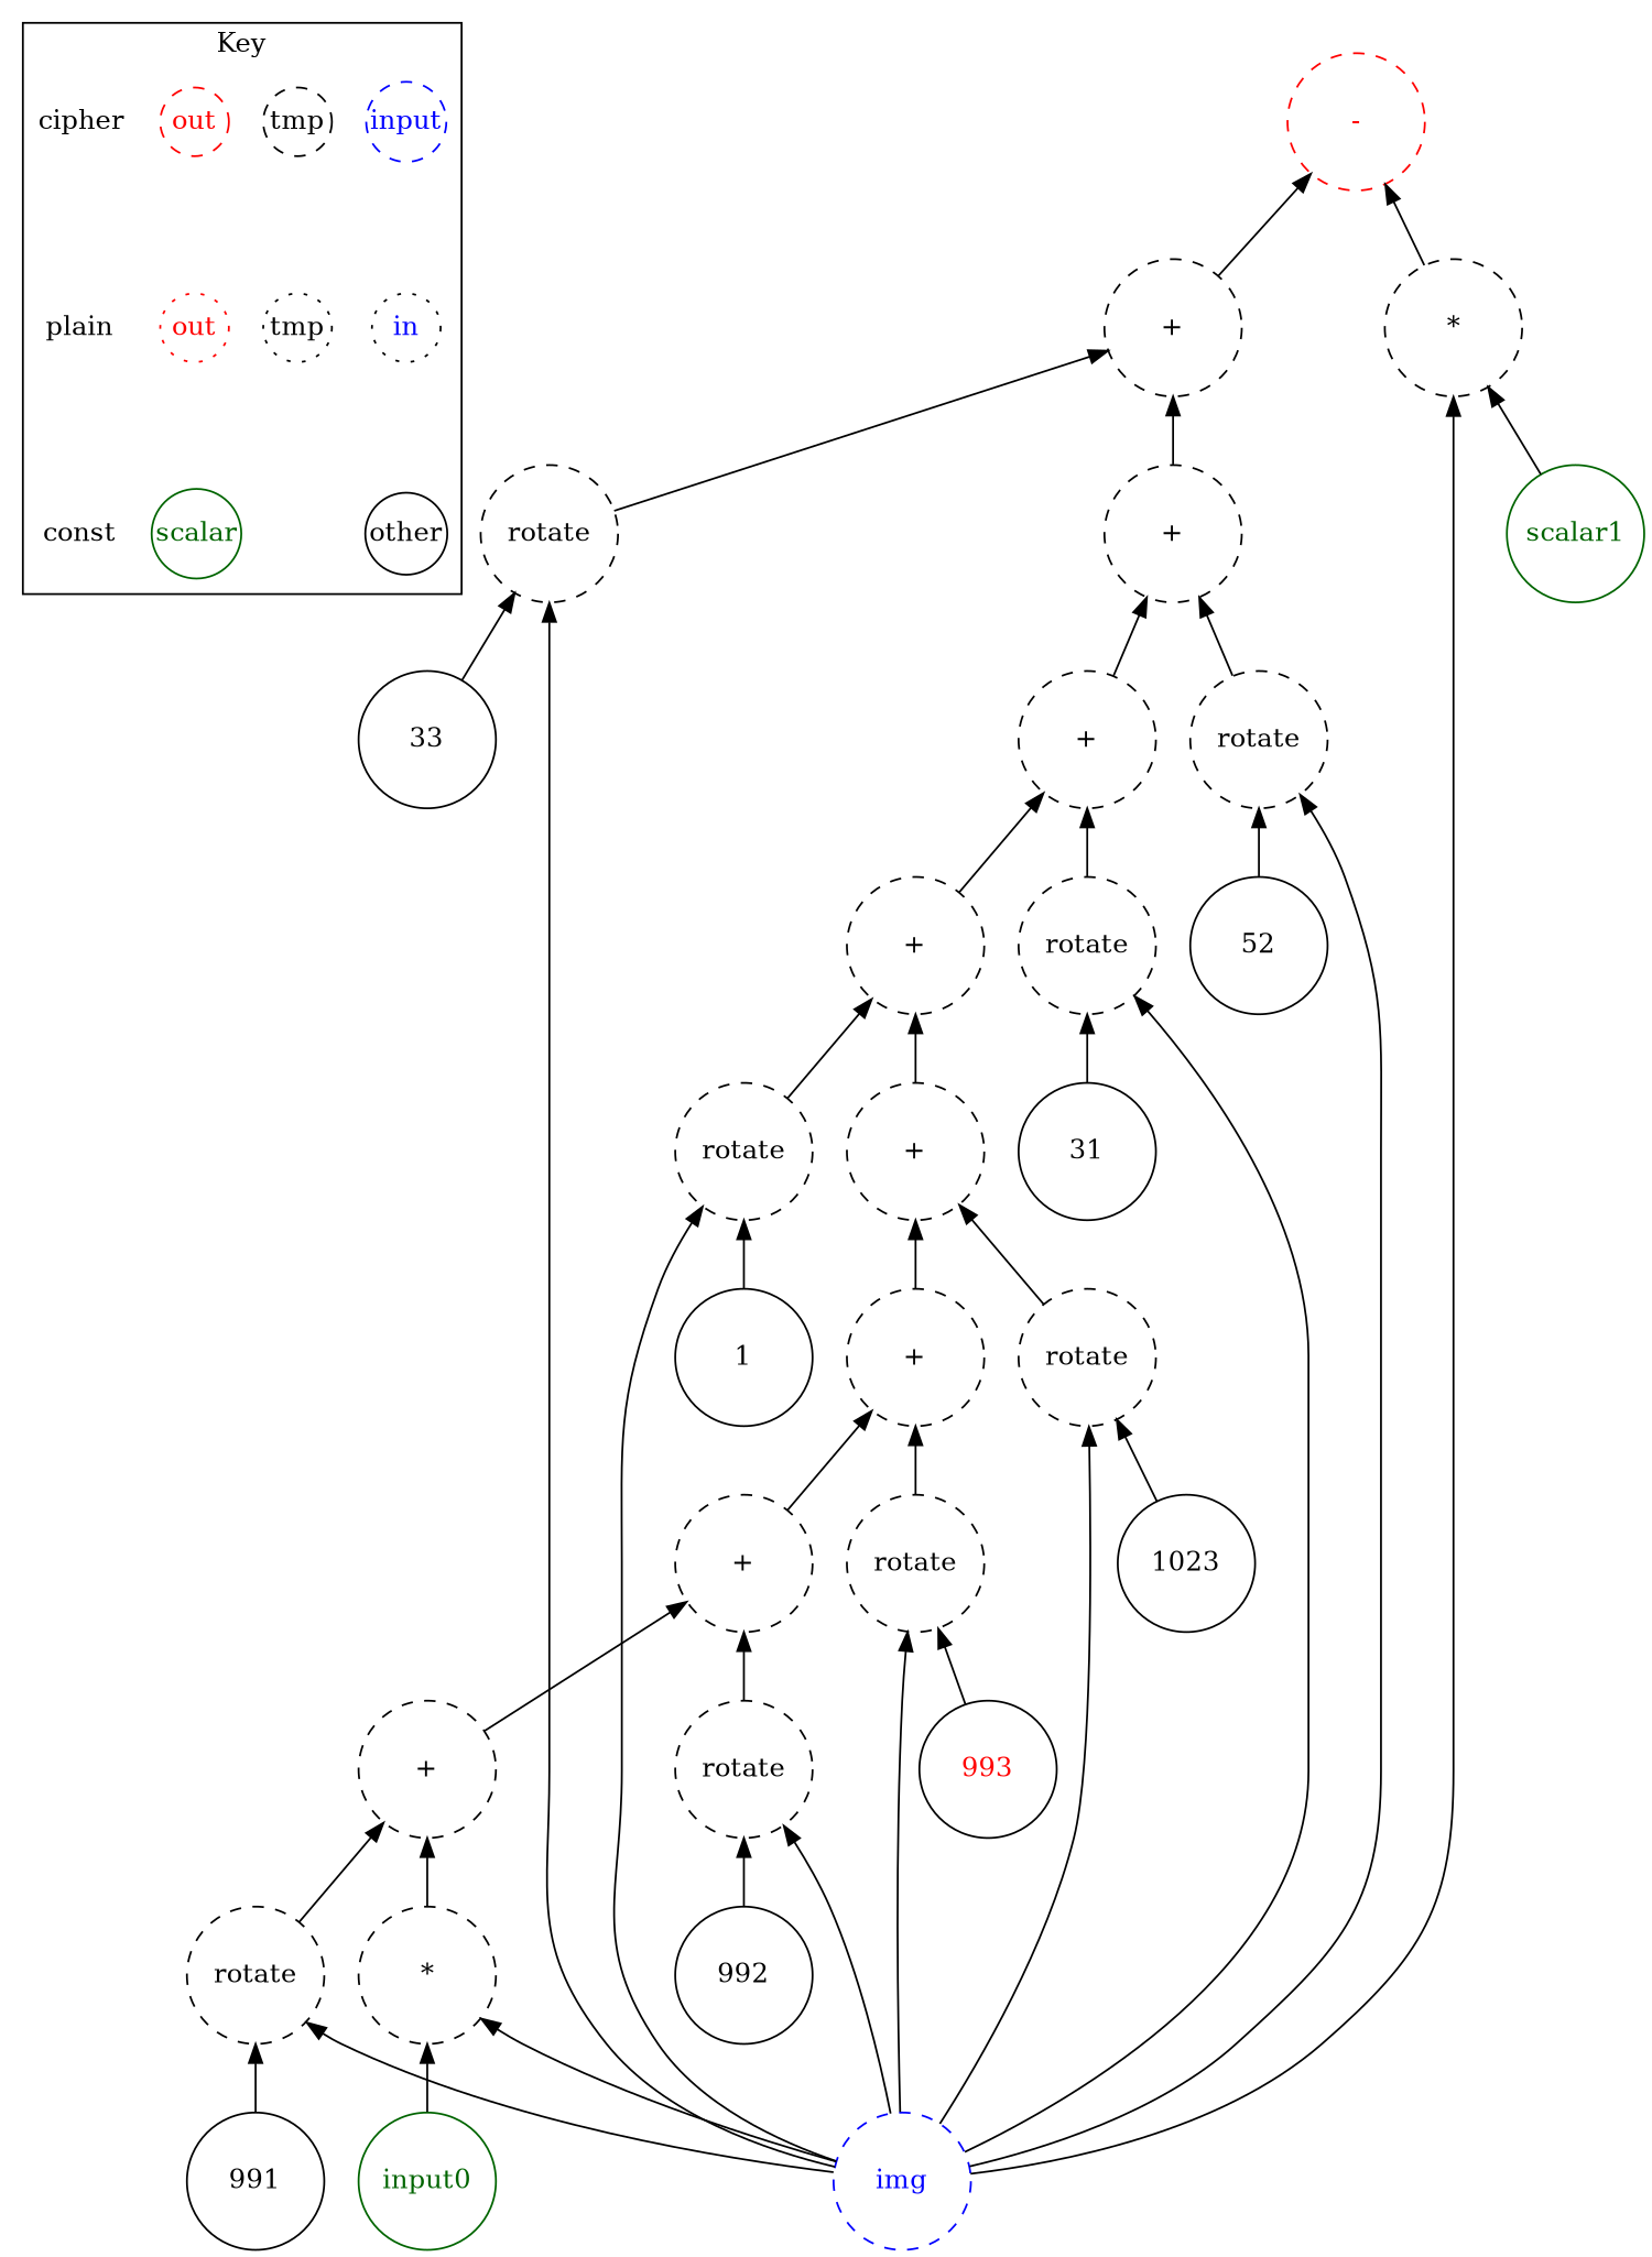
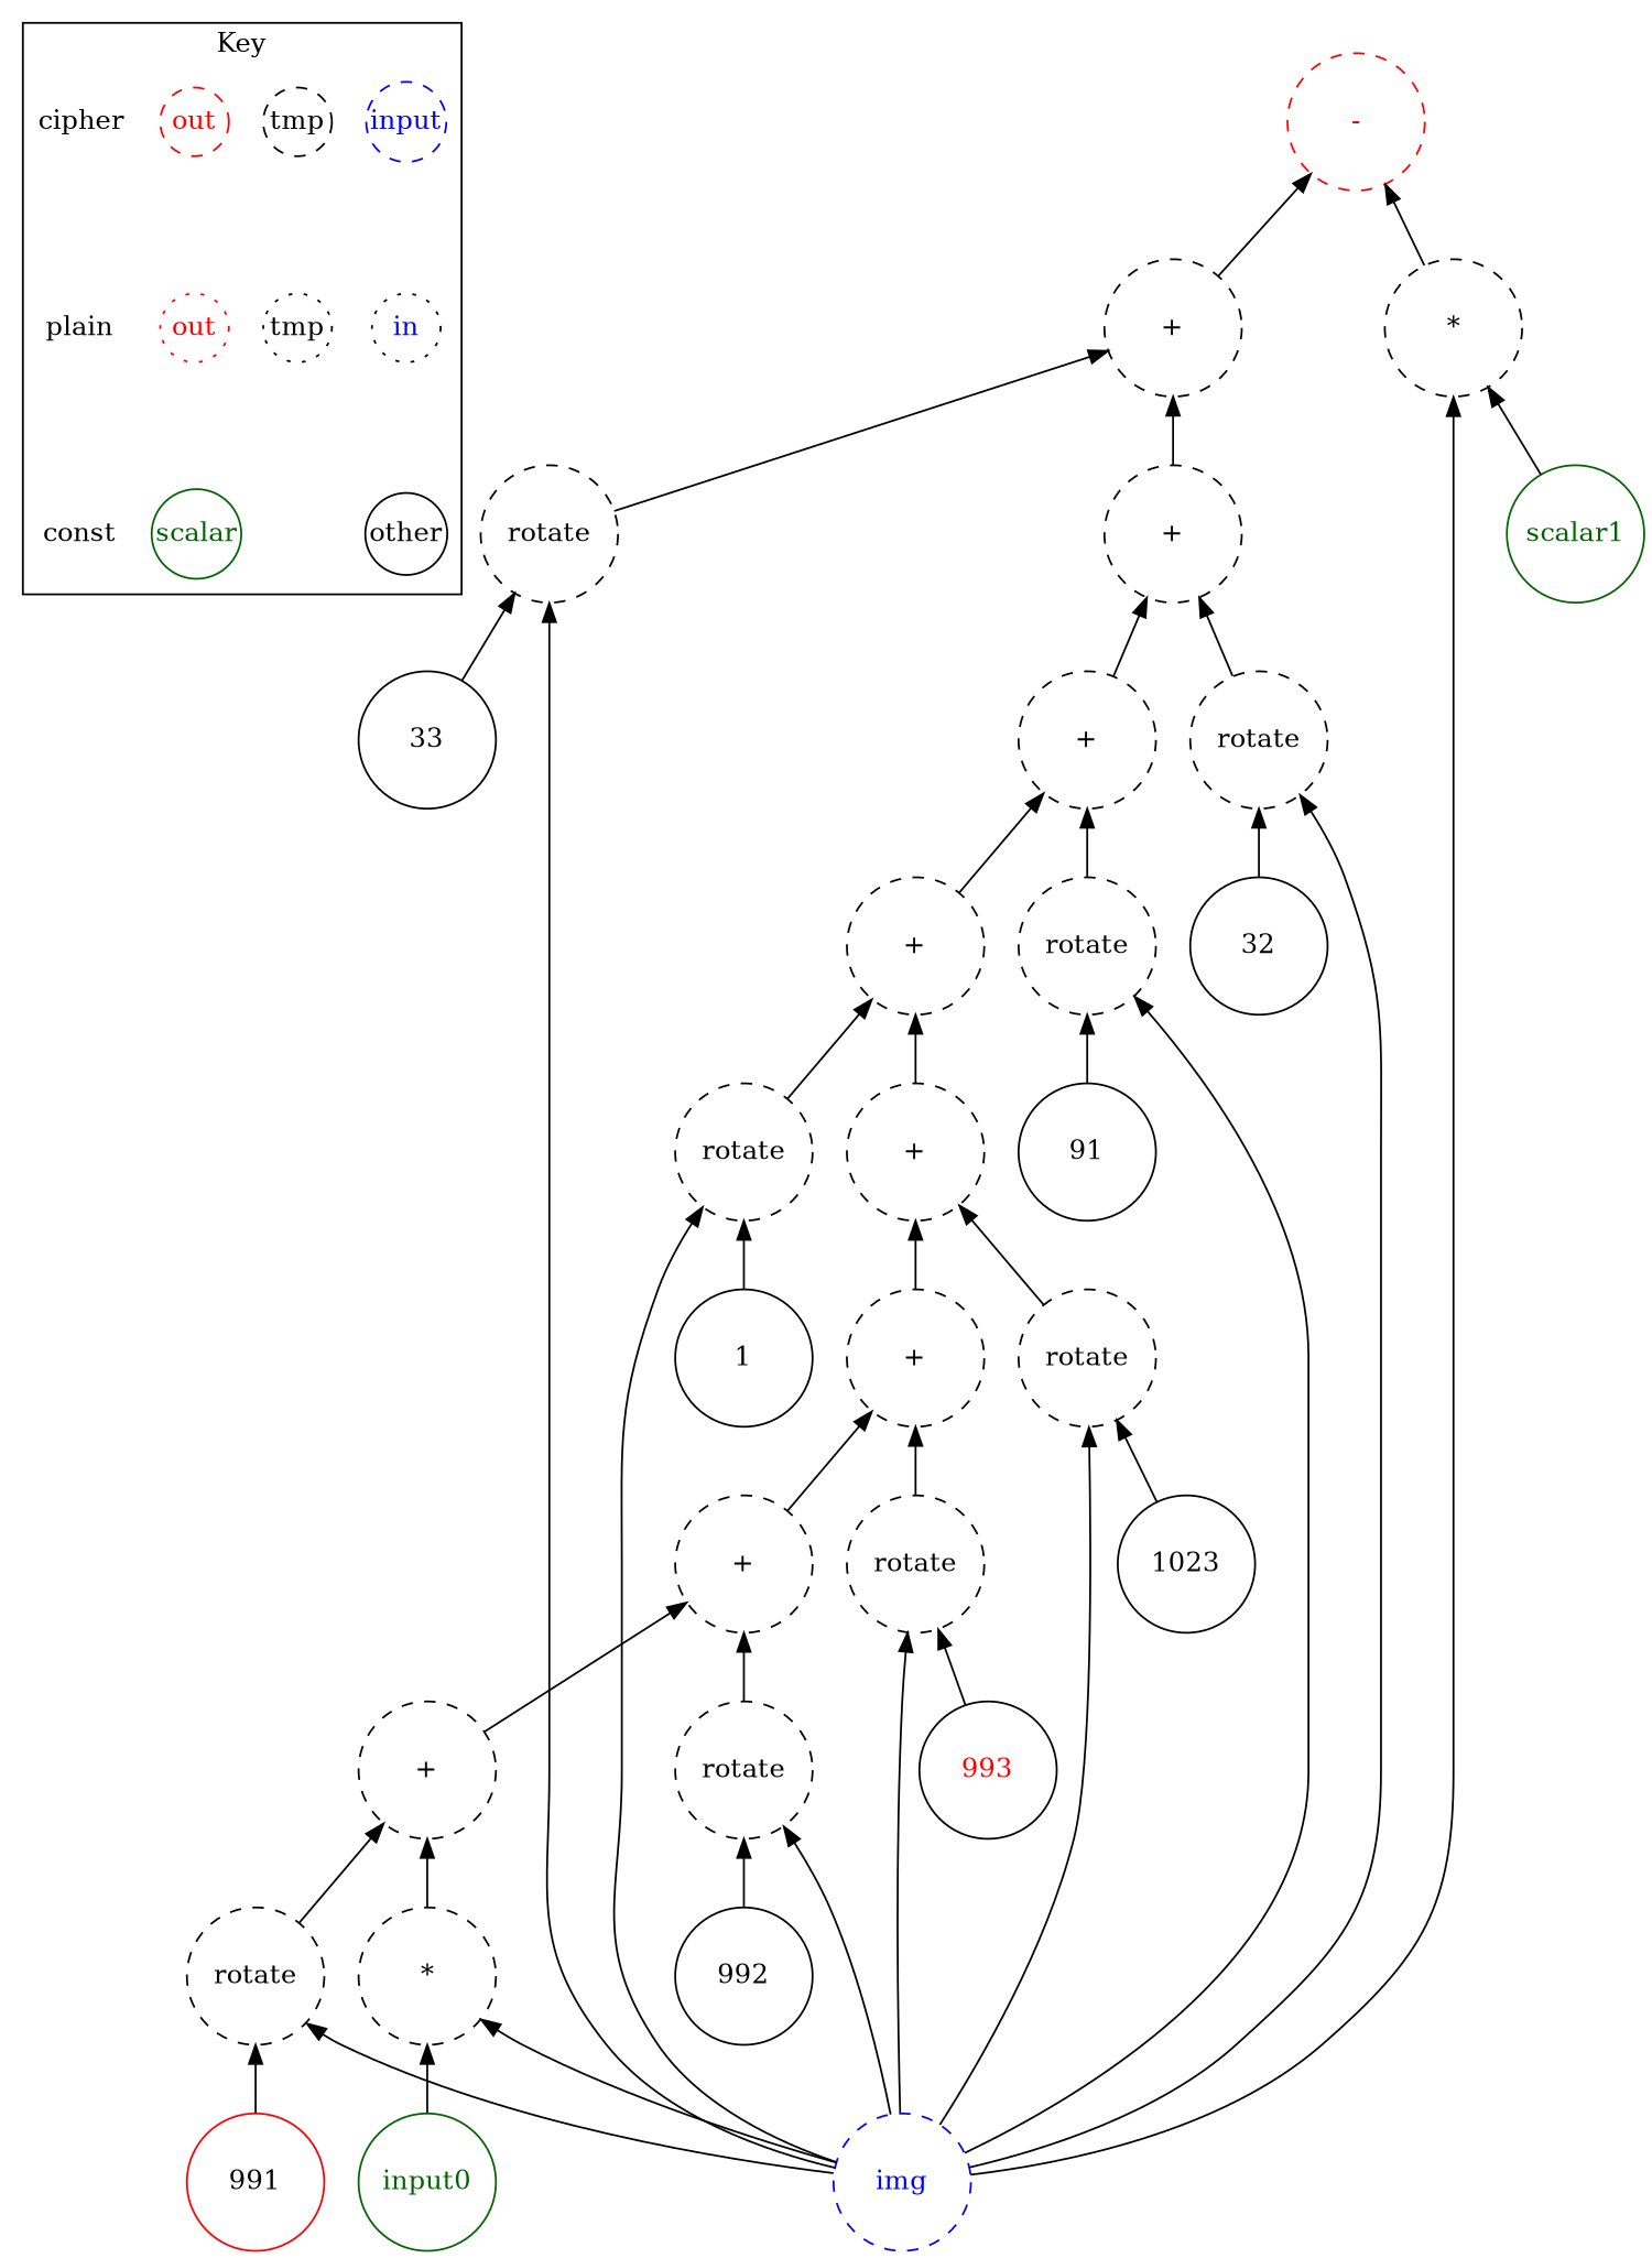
  digraph {
    node [margin=0 shape=circle style=dashed]
    edge [dir=back]
    n1 [color=blue fontcolor=blue label=input width=0.5]
    n2 [fontcolor=blue icolor=blue label=in style=dotted width=0.5]
    n3 [color=black fontcolor=black label=tmp width=0.5]
    n4 [color=black fontcolor=black label=tmp style=dotted width=0.5]
    n5 [color=red fontcolor=red label=out width=0.5]
    n6 [color=red fontcolor=red label=out style=dotted width=0.5]
    cipher [shape=plain width=0.5 style=""]
    plain [shape=plain width=0.5 style=""]
    other [color=black fontcolor=black style=solid width=0.5]
    scalar [color=darkgreen fontcolor=darkgreen style=solid width=0.5]
    const [shape=plain width=0.5 style=""]
    n12 [label=33 style=solid width=1]
    n13 [color=blue fontcolor=blue label=img width=1]
    n14 [label=rotate width=1]
-   n15 [label=52 style=solid width=1]
+   n15 [label=32 style=solid width=1]
    n16 [label=rotate width=1]
-   n17 [label=31 style=solid width=1]
+   n17 [label=91 style=solid width=1]
    n18 [label=rotate width=1]
    n19 [label=1 style=solid width=1]
    n20 [label=rotate width=1]
    n21 [label=1023 style=solid width=1]
    n22 [label=rotate width=1]
    n23 [fontcolor=red label=993 style=solid width=1]
    n24 [label=rotate width=1]
    n25 [label=992 style=solid width=1]
    n26 [label=rotate width=1]
-   n27 [label=991 style=solid width=1]
+   n27 [label=991 style=solid width=1 color=red]
    n28 [label=rotate width=1]
    n29 [color=darkgreen fontcolor=darkgreen label=input0 style=solid width=1]
    n30 [label="*" width=1]
    n31 [label="+" width=1]
    n32 [label="+" width=1]
    n33 [label="+" width=1]
    n34 [label="+" width=1]
    n35 [label="+" width=1]
    n36 [label="+" width=1]
    n37 [label="+" width=1]
    n38 [label="+" width=1]
    n39 [color=darkgreen fontcolor=darkgreen label=scalar1 style=solid width=1]
    n40 [label="*" width=1]
    n41 [color=red fontcolor=red label="-" width=1]
    subgraph cluster_1 {
      label=Key
      n1
      n2
      n3
      n4
      n5
      n6
      cipher
      plain
      other
      scalar
      const
    }
    n1 -> n2 [dir=forward style=invis]
    n2 -> other [dir=forward style=invis]
    n3 -> n4 [dir=forward style=invis]
    n5 -> n6 [dir=forward style=invis]
    n6 -> scalar [dir=forward style=invis]
    cipher -> plain [dir=forward style=invis]
    plain -> const [dir=forward style=invis]
    n14 -> n12
    n14 -> n13
    n16 -> n13
    n16 -> n15
    n18 -> n13
    n18 -> n17
    n20 -> n13
    n20 -> n19
    n22 -> n13
    n22 -> n21
    n24 -> n13
    n24 -> n23
    n26 -> n13
    n26 -> n25
    n28 -> n13
    n28 -> n27
    n30 -> n13
    n30 -> n29
    n31 -> n28
    n31 -> n30
    n32 -> n26
    n32 -> n31
    n33 -> n24
    n33 -> n32
    n34 -> n22
    n34 -> n33
    n35 -> n20
    n35 -> n34
    n36 -> n18
    n36 -> n35
    n37 -> n16
    n37 -> n36
    n38 -> n14
    n38 -> n37
    n40 -> n13
    n40 -> n39
    n41 -> n38
    n41 -> n40
  }
